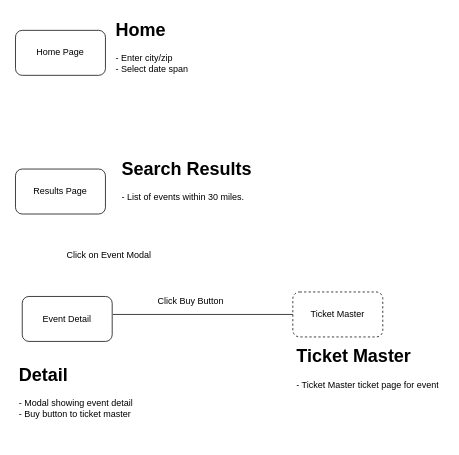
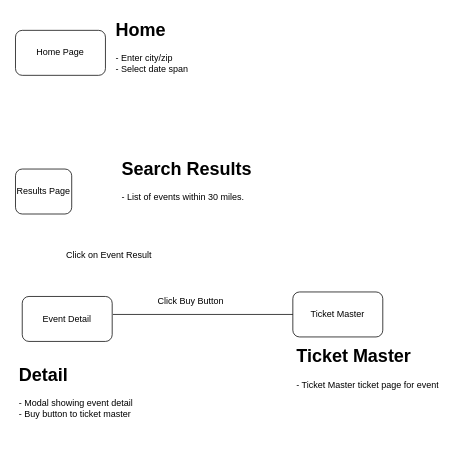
  <mxCell id="0" />
  <mxCell id="1" parent="0" />
  <mxCell id="2" value="&lt;div&gt;Home Page&lt;/div&gt;" style="rounded=1;whiteSpace=wrap;html=1;" vertex="1" parent="1"><mxGeometry x="20" y="40" width="120" height="60" as="geometry" /></mxCell>
- <mxCell id="3" value="Results Page" style="rounded=1;whiteSpace=wrap;html=1;" vertex="1" parent="1"><mxGeometry x="20" y="225" width="120" height="60" as="geometry" /></mxCell>
+ <mxCell id="3" value="Results Page" style="rounded=1;whiteSpace=wrap;html=1;" vertex="1" parent="1"><mxGeometry x="20" y="225" width="75" height="60" as="geometry" /></mxCell>
  <mxCell id="4" value="&lt;h1&gt;Home&lt;br&gt;&lt;/h1&gt;&lt;p&gt;- Enter city/zip&lt;br&gt;- Select date span&lt;br&gt;&lt;/p&gt;" style="text;html=1;strokeColor=none;fillColor=none;spacing=5;spacingTop=-20;whiteSpace=wrap;overflow=hidden;rounded=0;" vertex="1" parent="1"><mxGeometry x="149" y="20" width="140" height="90" as="geometry" /></mxCell>
  <mxCell id="5" value="&lt;h1&gt;Search Results&lt;/h1&gt;&lt;p&gt;- List of events within 30 miles.&lt;br&gt;&lt;/p&gt;" style="text;html=1;strokeColor=none;fillColor=none;spacing=5;spacingTop=-20;whiteSpace=wrap;overflow=hidden;rounded=0;" vertex="1" parent="1"><mxGeometry x="157" y="205" width="190" height="100" as="geometry" /></mxCell>
  <mxCell id="6" value="Event Detail" style="rounded=1;whiteSpace=wrap;html=1;" vertex="1" parent="1"><mxGeometry x="29" y="395" width="120" height="60" as="geometry" /></mxCell>
  <mxCell id="7" value="&lt;h1&gt;Detail &lt;br&gt;&lt;/h1&gt;&lt;p&gt;- Modal showing event detail&lt;br&gt;- Buy button to ticket master&lt;br&gt;&lt;/p&gt;" style="text;html=1;strokeColor=none;fillColor=none;spacing=5;spacingTop=-20;whiteSpace=wrap;overflow=hidden;rounded=0;" vertex="1" parent="1"><mxGeometry x="20" y="480" width="170" height="105" as="geometry" /></mxCell>
- <mxCell id="8" value="Click on Event Modal" style="text;html=1;strokeColor=none;fillColor=none;align=center;verticalAlign=middle;whiteSpace=wrap;rounded=0;" vertex="1" parent="1"><mxGeometry x="80" y="330" width="130" height="20" as="geometry" /></mxCell>
- <mxCell id="9" value="Ticket Master" style="rounded=1;whiteSpace=wrap;html=1;dashed=1;" vertex="1" parent="1"><mxGeometry x="390" y="389" width="120" height="60" as="geometry" /></mxCell>
+ <mxCell id="8" value="Click on Event Result" style="text;html=1;strokeColor=none;fillColor=none;align=center;verticalAlign=middle;whiteSpace=wrap;rounded=0;" vertex="1" parent="1"><mxGeometry x="80" y="330" width="130" height="20" as="geometry" /></mxCell>
+ <mxCell id="9" value="Ticket Master" style="rounded=1;whiteSpace=wrap;html=1;" vertex="1" parent="1"><mxGeometry x="390" y="389" width="120" height="60" as="geometry" /></mxCell>
  <mxCell id="10" value="" style="endArrow=none;html=1;entryX=0;entryY=0.5;entryDx=0;entryDy=0;" edge="1" parent="1" target="9"><mxGeometry width="50" height="50" relative="1" as="geometry"><mxPoint x="150" y="419" as="sourcePoint" /><mxPoint x="205" y="421" as="targetPoint" /><Array as="points" /></mxGeometry></mxCell>
  <mxCell id="11" value="Click Buy Button" style="text;html=1;strokeColor=none;fillColor=none;align=center;verticalAlign=middle;whiteSpace=wrap;rounded=0;" vertex="1" parent="1"><mxGeometry x="204" y="392" width="100" height="20" as="geometry" /></mxCell>
  <mxCell id="12" value="&lt;h1&gt;Ticket Master&lt;br&gt;&lt;/h1&gt;&lt;p&gt;- Ticket Master ticket page for event&lt;br&gt;&lt;/p&gt;" style="text;html=1;strokeColor=none;fillColor=none;spacing=5;spacingTop=-20;whiteSpace=wrap;overflow=hidden;rounded=0;" vertex="1" parent="1"><mxGeometry x="390" y="455" width="200" height="105" as="geometry" /></mxCell>
